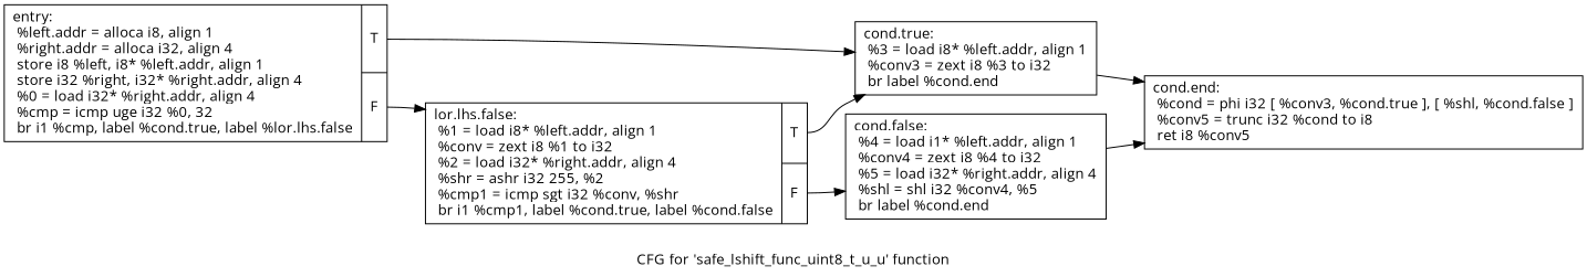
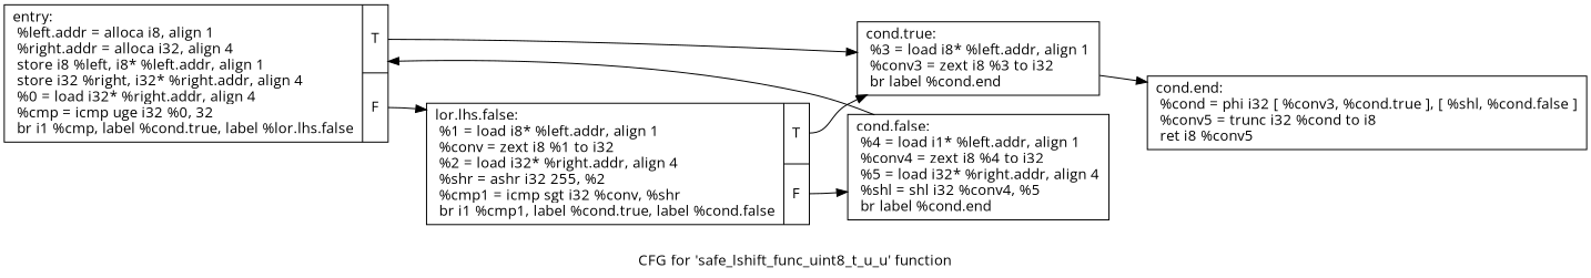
  digraph {
    fontname="Open Sans"
    label="CFG for 'safe_lshift_func_uint8_t_u_u' function"
    rankdir=LR
    node [fontname="Open Sans" shape=record]
    edge [fontname="Open Sans"]
    n1 [label="{entry:\l  %left.addr = alloca i8, align 1\l  %right.addr = alloca i32, align 4\l  store i8 %left, i8* %left.addr, align 1\l  store i32 %right, i32* %right.addr, align 4\l  %0 = load i32* %right.addr, align 4\l  %cmp = icmp uge i32 %0, 32\l  br i1 %cmp, label %cond.true, label %lor.lhs.false\l|{<s0>T|<s1>F}}"]
    n2 [label="{cond.true:                                        \l  %3 = load i8* %left.addr, align 1\l  %conv3 = zext i8 %3 to i32\l  br label %cond.end\l}"]
    n3 [label="{lor.lhs.false:                                    \l  %1 = load i8* %left.addr, align 1\l  %conv = zext i8 %1 to i32\l  %2 = load i32* %right.addr, align 4\l  %shr = ashr i32 255, %2\l  %cmp1 = icmp sgt i32 %conv, %shr\l  br i1 %cmp1, label %cond.true, label %cond.false\l|{<s0>T|<s1>F}}"]
    n4 [label="{cond.end:                                         \l  %cond = phi i32 [ %conv3, %cond.true ], [ %shl, %cond.false ]\l  %conv5 = trunc i32 %cond to i8\l  ret i8 %conv5\l}"]
    n5 [label="{cond.false:                                       \l  %4 = load i1* %left.addr, align 1\l  %conv4 = zext i8 %4 to i32\l  %5 = load i32* %right.addr, align 4\l  %shl = shl i32 %conv4, %5\l  br label %cond.end\l}"]
    n1 -> n2 [tailport=s0]
    n1 -> n3 [tailport=s1]
    n2 -> n4
    n3 -> n2 [tailport=s0]
    n3 -> n5 [tailport=s1]
-   n5 -> n4
+   n5 -> n1
  }
